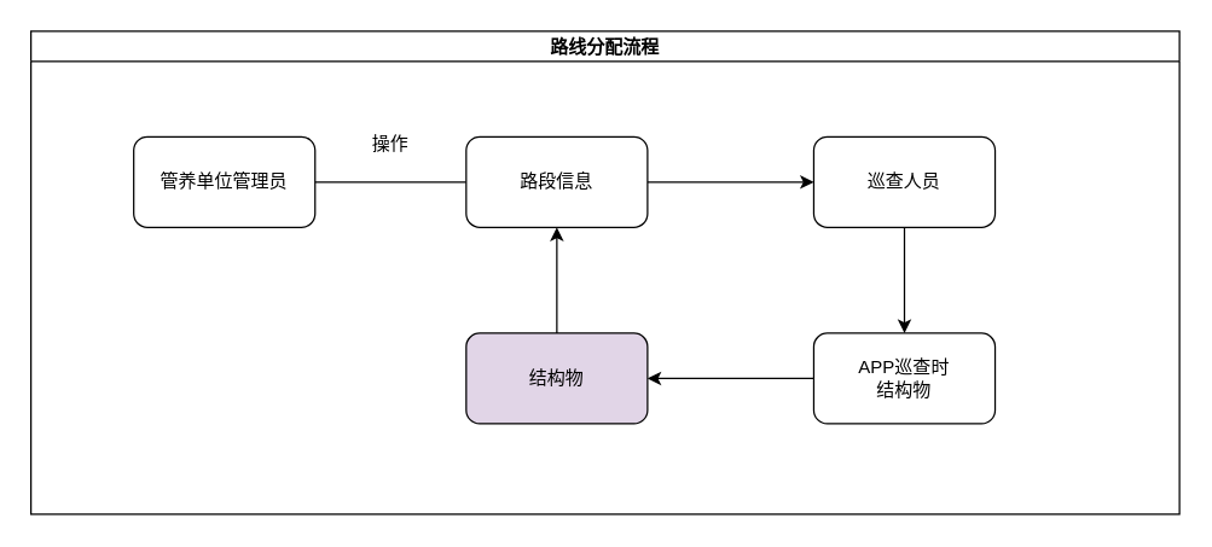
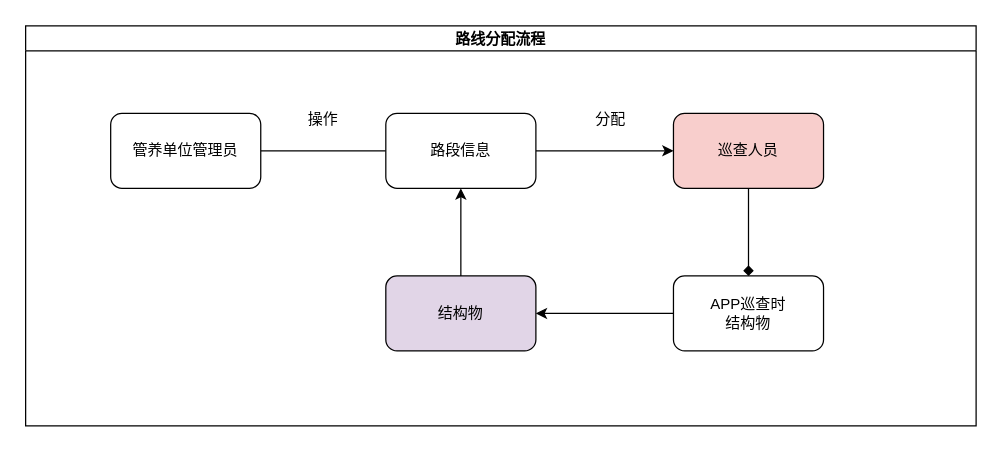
  <mxCell id="0" />
  <mxCell id="1" parent="0" />
  <mxCell id="2" value="路线分配流程" style="swimlane;startSize=20;horizontal=1;containerType=tree;" vertex="1" parent="1"><mxGeometry x="20" y="20" width="760" height="320" as="geometry" /></mxCell>
  <mxCell id="3" style="edgeStyle=orthogonalEdgeStyle;rounded=0;orthogonalLoop=1;jettySize=auto;html=1;entryX=0;entryY=0.5;entryDx=0;entryDy=0;endArrow=none;" edge="1" parent="2" source="4" target="6"><mxGeometry relative="1" as="geometry" /></mxCell>
  <mxCell id="4" value="管养单位管理员" style="rounded=1;whiteSpace=wrap;html=1;" vertex="1" parent="2"><mxGeometry x="68" y="70" width="120" height="60" as="geometry" /></mxCell>
  <mxCell id="5" style="edgeStyle=orthogonalEdgeStyle;rounded=0;orthogonalLoop=1;jettySize=auto;html=1;entryX=0;entryY=0.5;entryDx=0;entryDy=0;" edge="1" parent="2" source="6" target="9"><mxGeometry relative="1" as="geometry" /></mxCell>
  <mxCell id="6" value="路段信息" style="rounded=1;whiteSpace=wrap;html=1;" vertex="1" parent="2"><mxGeometry x="288" y="70" width="120" height="60" as="geometry" /></mxCell>
  <mxCell id="7" value="操作" style="text;strokeColor=none;align=center;fillColor=none;html=1;verticalAlign=middle;whiteSpace=wrap;rounded=0;" vertex="1" parent="2"><mxGeometry x="208" y="60" width="60" height="30" as="geometry" /></mxCell>
- <mxCell id="8" style="edgeStyle=orthogonalEdgeStyle;rounded=0;orthogonalLoop=1;jettySize=auto;html=1;entryX=0.5;entryY=0;entryDx=0;entryDy=0;" edge="1" parent="2" source="9" target="14"><mxGeometry relative="1" as="geometry" /></mxCell>
- <mxCell id="9" value="巡查人员" style="rounded=1;whiteSpace=wrap;html=1;" vertex="1" parent="2"><mxGeometry x="518" y="70" width="120" height="60" as="geometry" /></mxCell>
+ <mxCell id="8" style="edgeStyle=orthogonalEdgeStyle;rounded=0;orthogonalLoop=1;jettySize=auto;html=1;entryX=0.5;entryY=0;entryDx=0;entryDy=0;endArrow=diamond;" edge="1" parent="2" source="9" target="14"><mxGeometry relative="1" as="geometry" /></mxCell>
+ <mxCell id="9" value="巡查人员" style="rounded=1;whiteSpace=wrap;html=1;fillColor=#f8cecc;" vertex="1" parent="2"><mxGeometry x="518" y="70" width="120" height="60" as="geometry" /></mxCell>
+ <mxCell id="10" value="分配" style="text;strokeColor=none;align=center;fillColor=none;html=1;verticalAlign=middle;whiteSpace=wrap;rounded=0;" vertex="1" parent="2"><mxGeometry x="438" y="60" width="60" height="30" as="geometry" /></mxCell>
  <mxCell id="11" style="edgeStyle=orthogonalEdgeStyle;rounded=0;orthogonalLoop=1;jettySize=auto;html=1;entryX=0.5;entryY=1;entryDx=0;entryDy=0;" edge="1" parent="2" source="12" target="6"><mxGeometry relative="1" as="geometry" /></mxCell>
  <mxCell id="12" value="结构物" style="rounded=1;whiteSpace=wrap;html=1;fillColor=#e1d5e7;" vertex="1" parent="2"><mxGeometry x="288" y="200" width="120" height="60" as="geometry" /></mxCell>
  <mxCell id="13" style="edgeStyle=orthogonalEdgeStyle;rounded=0;orthogonalLoop=1;jettySize=auto;html=1;entryX=1;entryY=0.5;entryDx=0;entryDy=0;" edge="1" parent="2" source="14" target="12"><mxGeometry relative="1" as="geometry" /></mxCell>
  <mxCell id="14" value="APP巡查时&lt;br&gt;结构物" style="rounded=1;whiteSpace=wrap;html=1;" vertex="1" parent="2"><mxGeometry x="518" y="200" width="120" height="60" as="geometry" /></mxCell>
